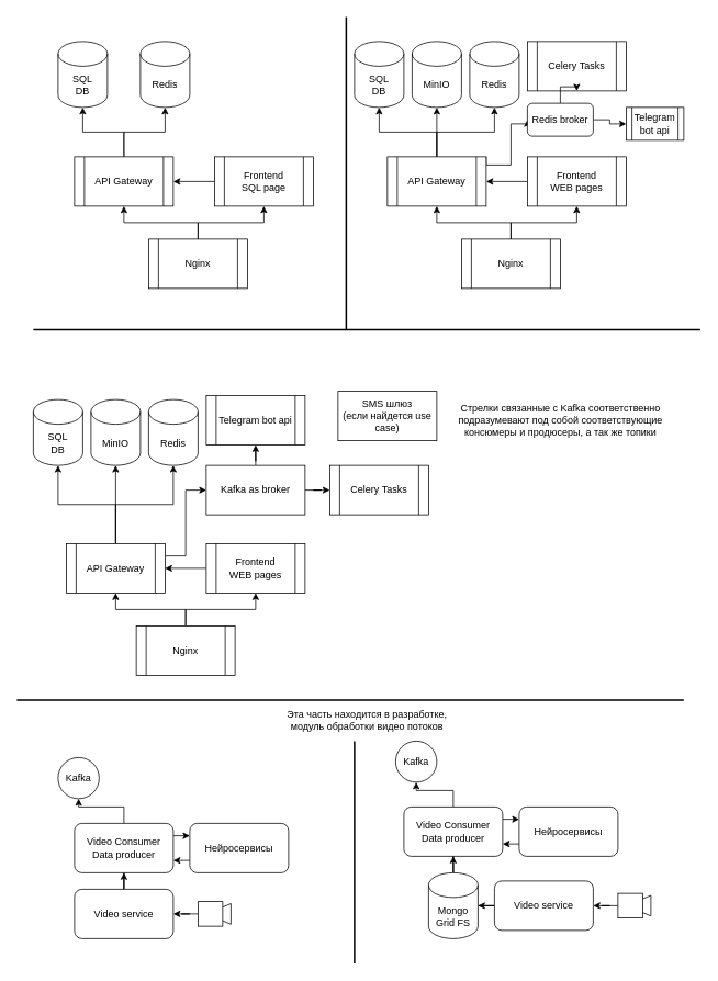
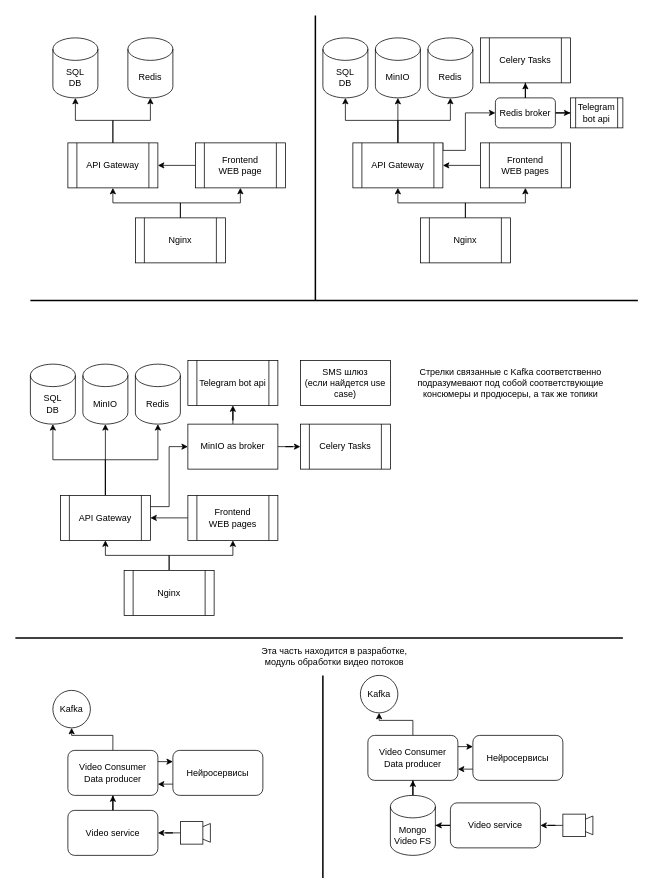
  <mxCell id="0" />
  <mxCell id="1" parent="0" />
  <mxCell id="2" value="" style="triangle;whiteSpace=wrap;html=1;direction=west;" vertex="1" parent="1"><mxGeometry x="250" y="1097.5" width="30" height="25" as="geometry" /></mxCell>
  <mxCell id="3" style="edgeStyle=orthogonalEdgeStyle;rounded=0;orthogonalLoop=1;jettySize=auto;html=1;" edge="1" parent="1" source="5" target="12"><mxGeometry relative="1" as="geometry" /></mxCell>
  <mxCell id="4" style="edgeStyle=orthogonalEdgeStyle;rounded=0;orthogonalLoop=1;jettySize=auto;html=1;entryX=0.5;entryY=1;entryDx=0;entryDy=0;entryPerimeter=0;" edge="1" parent="1" source="5" target="11"><mxGeometry relative="1" as="geometry" /></mxCell>
  <mxCell id="5" value="API Gateway" style="shape=process;whiteSpace=wrap;html=1;backgroundOutline=1;" vertex="1" parent="1"><mxGeometry x="90" y="190" width="120" height="60" as="geometry" /></mxCell>
  <mxCell id="6" style="edgeStyle=orthogonalEdgeStyle;rounded=0;orthogonalLoop=1;jettySize=auto;html=1;entryX=0.5;entryY=1;entryDx=0;entryDy=0;" edge="1" parent="1" source="8" target="10"><mxGeometry relative="1" as="geometry" /></mxCell>
  <mxCell id="7" style="edgeStyle=orthogonalEdgeStyle;rounded=0;orthogonalLoop=1;jettySize=auto;html=1;entryX=0.5;entryY=1;entryDx=0;entryDy=0;" edge="1" parent="1" source="8" target="5"><mxGeometry relative="1" as="geometry" /></mxCell>
  <mxCell id="8" value="Nginx" style="shape=process;whiteSpace=wrap;html=1;backgroundOutline=1;" vertex="1" parent="1"><mxGeometry x="180" y="290" width="120" height="60" as="geometry" /></mxCell>
  <mxCell id="9" style="edgeStyle=orthogonalEdgeStyle;rounded=0;orthogonalLoop=1;jettySize=auto;html=1;" edge="1" parent="1" source="10" target="5"><mxGeometry relative="1" as="geometry" /></mxCell>
- <mxCell id="10" value="&lt;div&gt;Frontend&lt;/div&gt;SQL page" style="shape=process;whiteSpace=wrap;html=1;backgroundOutline=1;" vertex="1" parent="1"><mxGeometry x="260" y="190" width="120" height="60" as="geometry" /></mxCell>
+ <mxCell id="10" value="&lt;div&gt;Frontend&lt;/div&gt;WEB page" style="shape=process;whiteSpace=wrap;html=1;backgroundOutline=1;" vertex="1" parent="1"><mxGeometry x="260" y="190" width="120" height="60" as="geometry" /></mxCell>
  <mxCell id="11" value="Redis" style="shape=cylinder3;whiteSpace=wrap;html=1;boundedLbl=1;backgroundOutline=1;size=15;" vertex="1" parent="1"><mxGeometry x="170" y="50" width="60" height="80" as="geometry" /></mxCell>
  <mxCell id="12" value="&lt;div&gt;SQL &lt;br&gt;&lt;/div&gt;&lt;div&gt;DB&lt;br&gt;&lt;/div&gt;" style="shape=cylinder3;whiteSpace=wrap;html=1;boundedLbl=1;backgroundOutline=1;size=15;" vertex="1" parent="1"><mxGeometry x="70" y="50" width="60" height="80" as="geometry" /></mxCell>
  <mxCell id="13" style="edgeStyle=orthogonalEdgeStyle;rounded=0;orthogonalLoop=1;jettySize=auto;html=1;" edge="1" parent="1" source="17" target="24"><mxGeometry relative="1" as="geometry" /></mxCell>
  <mxCell id="14" style="edgeStyle=orthogonalEdgeStyle;rounded=0;orthogonalLoop=1;jettySize=auto;html=1;entryX=0.5;entryY=1;entryDx=0;entryDy=0;entryPerimeter=0;" edge="1" parent="1" source="17" target="23"><mxGeometry relative="1" as="geometry" /></mxCell>
  <mxCell id="15" style="edgeStyle=orthogonalEdgeStyle;rounded=0;jumpSize=9;orthogonalLoop=1;jettySize=auto;html=1;exitX=1;exitY=0;exitDx=0;exitDy=0;entryX=0;entryY=0.5;entryDx=0;entryDy=0;strokeWidth=1;" edge="1" parent="1" source="17" target="29"><mxGeometry relative="1" as="geometry"><Array as="points"><mxPoint x="590" y="200" /><mxPoint x="620" y="200" /><mxPoint x="620" y="150" /></Array></mxGeometry></mxCell>
  <mxCell id="16" style="edgeStyle=orthogonalEdgeStyle;rounded=0;jumpSize=9;orthogonalLoop=1;jettySize=auto;html=1;strokeWidth=1;" edge="1" parent="1" source="17" target="32"><mxGeometry relative="1" as="geometry" /></mxCell>
  <mxCell id="17" value="API Gateway" style="shape=process;whiteSpace=wrap;html=1;backgroundOutline=1;" vertex="1" parent="1"><mxGeometry x="470" y="190" width="120" height="60" as="geometry" /></mxCell>
  <mxCell id="18" style="edgeStyle=orthogonalEdgeStyle;rounded=0;orthogonalLoop=1;jettySize=auto;html=1;entryX=0.5;entryY=1;entryDx=0;entryDy=0;" edge="1" parent="1" source="20" target="22"><mxGeometry relative="1" as="geometry" /></mxCell>
  <mxCell id="19" style="edgeStyle=orthogonalEdgeStyle;rounded=0;orthogonalLoop=1;jettySize=auto;html=1;entryX=0.5;entryY=1;entryDx=0;entryDy=0;" edge="1" parent="1" source="20" target="17"><mxGeometry relative="1" as="geometry" /></mxCell>
  <mxCell id="20" value="Nginx" style="shape=process;whiteSpace=wrap;html=1;backgroundOutline=1;" vertex="1" parent="1"><mxGeometry x="560" y="290" width="120" height="60" as="geometry" /></mxCell>
  <mxCell id="21" style="edgeStyle=orthogonalEdgeStyle;rounded=0;orthogonalLoop=1;jettySize=auto;html=1;" edge="1" parent="1" source="22" target="17"><mxGeometry relative="1" as="geometry" /></mxCell>
  <mxCell id="22" value="&lt;div&gt;Frontend&lt;/div&gt;WEB pages" style="shape=process;whiteSpace=wrap;html=1;backgroundOutline=1;" vertex="1" parent="1"><mxGeometry x="640" y="190" width="120" height="60" as="geometry" /></mxCell>
  <mxCell id="23" value="Redis" style="shape=cylinder3;whiteSpace=wrap;html=1;boundedLbl=1;backgroundOutline=1;size=15;" vertex="1" parent="1"><mxGeometry x="570" y="50" width="60" height="80" as="geometry" /></mxCell>
  <mxCell id="24" value="&lt;div&gt;SQL &lt;br&gt;&lt;/div&gt;&lt;div&gt;DB&lt;br&gt;&lt;/div&gt;" style="shape=cylinder3;whiteSpace=wrap;html=1;boundedLbl=1;backgroundOutline=1;size=15;" vertex="1" parent="1"><mxGeometry x="430" y="50" width="60" height="80" as="geometry" /></mxCell>
  <mxCell id="25" value="" style="endArrow=none;html=1;rounded=1;jumpSize=9;strokeWidth=2;" edge="1" parent="1"><mxGeometry width="50" height="50" relative="1" as="geometry"><mxPoint x="420" y="400" as="sourcePoint" /><mxPoint x="420" y="20" as="targetPoint" /></mxGeometry></mxCell>
  <mxCell id="26" value="Сelery Tasks" style="shape=process;whiteSpace=wrap;html=1;backgroundOutline=1;" vertex="1" parent="1"><mxGeometry x="640" y="50" width="120" height="60" as="geometry" /></mxCell>
  <mxCell id="27" value="" style="edgeStyle=orthogonalEdgeStyle;rounded=0;jumpSize=9;orthogonalLoop=1;jettySize=auto;html=1;strokeWidth=1;" edge="1" parent="1" source="29" target="26"><mxGeometry relative="1" as="geometry" /></mxCell>
  <mxCell id="28" style="edgeStyle=orthogonalEdgeStyle;rounded=0;jumpSize=9;orthogonalLoop=1;jettySize=auto;html=1;entryX=0;entryY=0.5;entryDx=0;entryDy=0;strokeWidth=1;" edge="1" parent="1" source="29" target="31"><mxGeometry relative="1" as="geometry" /></mxCell>
- <mxCell id="29" value="Redis broker" style="rounded=1;whiteSpace=wrap;html=1;" vertex="1" parent="1"><mxGeometry x="640" y="125" width="80" height="40" as="geometry" /></mxCell>
+ <mxCell id="29" value="Redis broker" style="rounded=1;whiteSpace=wrap;html=1;" vertex="1" parent="1"><mxGeometry x="660" y="130" width="80" height="40" as="geometry" /></mxCell>
  <mxCell id="30" value="" style="endArrow=none;html=1;rounded=1;jumpSize=9;strokeWidth=2;" edge="1" parent="1"><mxGeometry width="50" height="50" relative="1" as="geometry"><mxPoint x="40" y="400" as="sourcePoint" /><mxPoint x="850" y="400" as="targetPoint" /></mxGeometry></mxCell>
  <mxCell id="31" value="Telegram bot api" style="shape=process;whiteSpace=wrap;html=1;backgroundOutline=1;" vertex="1" parent="1"><mxGeometry x="760" y="130" width="70" height="40" as="geometry" /></mxCell>
  <mxCell id="32" value="MinIO" style="shape=cylinder3;whiteSpace=wrap;html=1;boundedLbl=1;backgroundOutline=1;size=15;" vertex="1" parent="1"><mxGeometry x="500" y="50" width="60" height="80" as="geometry" /></mxCell>
  <mxCell id="33" style="edgeStyle=orthogonalEdgeStyle;rounded=0;orthogonalLoop=1;jettySize=auto;html=1;" edge="1" parent="1" source="37" target="44"><mxGeometry relative="1" as="geometry" /></mxCell>
  <mxCell id="34" style="edgeStyle=orthogonalEdgeStyle;rounded=0;orthogonalLoop=1;jettySize=auto;html=1;entryX=0.5;entryY=1;entryDx=0;entryDy=0;entryPerimeter=0;" edge="1" parent="1" source="37" target="43"><mxGeometry relative="1" as="geometry" /></mxCell>
  <mxCell id="35" style="edgeStyle=orthogonalEdgeStyle;rounded=0;jumpSize=9;orthogonalLoop=1;jettySize=auto;html=1;strokeWidth=1;" edge="1" parent="1" source="37" target="47"><mxGeometry relative="1" as="geometry" /></mxCell>
  <mxCell id="36" style="edgeStyle=orthogonalEdgeStyle;rounded=0;jumpSize=9;orthogonalLoop=1;jettySize=auto;html=1;exitX=1;exitY=0.25;exitDx=0;exitDy=0;entryX=0;entryY=0.5;entryDx=0;entryDy=0;strokeWidth=1;" edge="1" parent="1" source="37" target="50"><mxGeometry relative="1" as="geometry" /></mxCell>
  <mxCell id="37" value="API Gateway" style="shape=process;whiteSpace=wrap;html=1;backgroundOutline=1;" vertex="1" parent="1"><mxGeometry x="80" y="660" width="120" height="60" as="geometry" /></mxCell>
  <mxCell id="38" style="edgeStyle=orthogonalEdgeStyle;rounded=0;orthogonalLoop=1;jettySize=auto;html=1;entryX=0.5;entryY=1;entryDx=0;entryDy=0;" edge="1" parent="1" source="40" target="42"><mxGeometry relative="1" as="geometry" /></mxCell>
  <mxCell id="39" style="edgeStyle=orthogonalEdgeStyle;rounded=0;orthogonalLoop=1;jettySize=auto;html=1;entryX=0.5;entryY=1;entryDx=0;entryDy=0;" edge="1" parent="1" source="40" target="37"><mxGeometry relative="1" as="geometry" /></mxCell>
  <mxCell id="40" value="Nginx" style="shape=process;whiteSpace=wrap;html=1;backgroundOutline=1;" vertex="1" parent="1"><mxGeometry x="165" y="760" width="120" height="60" as="geometry" /></mxCell>
  <mxCell id="41" style="edgeStyle=orthogonalEdgeStyle;rounded=0;orthogonalLoop=1;jettySize=auto;html=1;" edge="1" parent="1" source="42" target="37"><mxGeometry relative="1" as="geometry" /></mxCell>
  <mxCell id="42" value="&lt;div&gt;Frontend&lt;/div&gt;WEB pages" style="shape=process;whiteSpace=wrap;html=1;backgroundOutline=1;" vertex="1" parent="1"><mxGeometry x="250" y="660" width="120" height="60" as="geometry" /></mxCell>
  <mxCell id="43" value="Redis" style="shape=cylinder3;whiteSpace=wrap;html=1;boundedLbl=1;backgroundOutline=1;size=15;" vertex="1" parent="1"><mxGeometry x="180" y="485" width="60" height="80" as="geometry" /></mxCell>
  <mxCell id="44" value="&lt;div&gt;SQL &lt;br&gt;&lt;/div&gt;&lt;div&gt;DB&lt;br&gt;&lt;/div&gt;" style="shape=cylinder3;whiteSpace=wrap;html=1;boundedLbl=1;backgroundOutline=1;size=15;" vertex="1" parent="1"><mxGeometry x="40" y="485" width="60" height="80" as="geometry" /></mxCell>
  <mxCell id="45" value="Сelery Tasks" style="shape=process;whiteSpace=wrap;html=1;backgroundOutline=1;" vertex="1" parent="1"><mxGeometry x="400" y="565" width="120" height="60" as="geometry" /></mxCell>
  <mxCell id="46" value="Telegram bot api" style="shape=process;whiteSpace=wrap;html=1;backgroundOutline=1;" vertex="1" parent="1"><mxGeometry x="250" y="480" width="120" height="60" as="geometry" /></mxCell>
  <mxCell id="47" value="MinIO" style="shape=cylinder3;whiteSpace=wrap;html=1;boundedLbl=1;backgroundOutline=1;size=15;" vertex="1" parent="1"><mxGeometry x="110" y="485" width="60" height="80" as="geometry" /></mxCell>
  <mxCell id="48" style="edgeStyle=orthogonalEdgeStyle;rounded=0;jumpSize=9;orthogonalLoop=1;jettySize=auto;html=1;entryX=0;entryY=0.5;entryDx=0;entryDy=0;strokeWidth=1;" edge="1" parent="1" source="50" target="45"><mxGeometry relative="1" as="geometry" /></mxCell>
  <mxCell id="49" value="" style="edgeStyle=orthogonalEdgeStyle;rounded=0;jumpSize=9;orthogonalLoop=1;jettySize=auto;html=1;strokeWidth=1;" edge="1" parent="1" source="50" target="46"><mxGeometry relative="1" as="geometry" /></mxCell>
- <mxCell id="50" value="Kafka as broker" style="rounded=0;whiteSpace=wrap;html=1;" vertex="1" parent="1"><mxGeometry x="250" y="565" width="120" height="60" as="geometry" /></mxCell>
- <mxCell id="51" value="&lt;div&gt;SMS шлюз&lt;/div&gt;&lt;div&gt;(если найдется use case)&lt;br&gt;&lt;/div&gt;" style="rounded=0;whiteSpace=wrap;html=1;" vertex="1" parent="1"><mxGeometry x="410" y="475" width="120" height="60" as="geometry" /></mxCell>
+ <mxCell id="50" value="MinIO as broker" style="rounded=0;whiteSpace=wrap;html=1;" vertex="1" parent="1"><mxGeometry x="250" y="565" width="120" height="60" as="geometry" /></mxCell>
+ <mxCell id="51" value="&lt;div&gt;SMS шлюз&lt;/div&gt;&lt;div&gt;(если найдется use case)&lt;br&gt;&lt;/div&gt;" style="rounded=0;whiteSpace=wrap;html=1;" vertex="1" parent="1"><mxGeometry x="400" y="480" width="120" height="60" as="geometry" /></mxCell>
  <mxCell id="52" style="edgeStyle=orthogonalEdgeStyle;rounded=0;jumpSize=9;orthogonalLoop=1;jettySize=auto;html=1;entryX=0.5;entryY=1;entryDx=0;entryDy=0;strokeWidth=1;" edge="1" parent="1" source="53" target="56"><mxGeometry relative="1" as="geometry" /></mxCell>
  <mxCell id="53" value="Video service" style="rounded=1;whiteSpace=wrap;html=1;" vertex="1" parent="1"><mxGeometry x="90" y="1080" width="120" height="60" as="geometry" /></mxCell>
  <mxCell id="54" style="edgeStyle=orthogonalEdgeStyle;rounded=0;jumpSize=9;orthogonalLoop=1;jettySize=auto;html=1;exitX=1;exitY=0.25;exitDx=0;exitDy=0;entryX=0;entryY=0.25;entryDx=0;entryDy=0;strokeWidth=1;" edge="1" parent="1" source="56" target="58"><mxGeometry relative="1" as="geometry" /></mxCell>
  <mxCell id="55" style="edgeStyle=orthogonalEdgeStyle;rounded=0;jumpSize=9;orthogonalLoop=1;jettySize=auto;html=1;strokeWidth=1;" edge="1" parent="1" source="56" target="59"><mxGeometry relative="1" as="geometry"><mxPoint x="100" y="960" as="targetPoint" /></mxGeometry></mxCell>
  <mxCell id="56" value="Video Consumer&lt;br&gt;Data producer" style="rounded=1;whiteSpace=wrap;html=1;" vertex="1" parent="1"><mxGeometry x="90" y="1000" width="120" height="60" as="geometry" /></mxCell>
  <mxCell id="57" style="edgeStyle=orthogonalEdgeStyle;rounded=0;jumpSize=9;orthogonalLoop=1;jettySize=auto;html=1;exitX=0;exitY=0.75;exitDx=0;exitDy=0;entryX=1;entryY=0.75;entryDx=0;entryDy=0;strokeWidth=1;" edge="1" parent="1" source="58" target="56"><mxGeometry relative="1" as="geometry" /></mxCell>
  <mxCell id="58" value="Нейросервисы" style="rounded=1;whiteSpace=wrap;html=1;" vertex="1" parent="1"><mxGeometry x="230" y="1000" width="120" height="60" as="geometry" /></mxCell>
  <mxCell id="59" value="Kafka" style="ellipse;whiteSpace=wrap;html=1;aspect=fixed;" vertex="1" parent="1"><mxGeometry x="70" y="920" width="50" height="50" as="geometry" /></mxCell>
  <mxCell id="60" value="&lt;div&gt;Эта часть находится в разработке, &lt;br&gt;&lt;/div&gt;&lt;div&gt;модуль обработки видео потоков&lt;/div&gt;" style="text;html=1;align=center;verticalAlign=middle;resizable=0;points=[];autosize=1;strokeColor=none;fillColor=none;" vertex="1" parent="1"><mxGeometry x="340" y="860" width="210" height="30" as="geometry" /></mxCell>
  <mxCell id="61" value="" style="endArrow=none;html=1;rounded=1;jumpSize=9;strokeWidth=2;" edge="1" parent="1"><mxGeometry width="50" height="50" relative="1" as="geometry"><mxPoint x="20" y="850" as="sourcePoint" /><mxPoint x="830" y="850" as="targetPoint" /></mxGeometry></mxCell>
  <mxCell id="62" value="&lt;div&gt;Стрелки связанные с Kafka соответственно &lt;br&gt;&lt;/div&gt;&lt;div&gt;подразумевают под собой соответствующие &lt;br&gt;&lt;/div&gt;&lt;div&gt;консюмеры и продюсеры, а так же топики &lt;/div&gt;" style="text;html=1;align=center;verticalAlign=middle;resizable=0;points=[];autosize=1;strokeColor=none;fillColor=none;" vertex="1" parent="1"><mxGeometry x="550" y="485" width="260" height="50" as="geometry" /></mxCell>
  <mxCell id="63" value="" style="edgeStyle=orthogonalEdgeStyle;rounded=0;jumpSize=9;orthogonalLoop=1;jettySize=auto;html=1;strokeWidth=1;" edge="1" parent="1" source="64" target="53"><mxGeometry relative="1" as="geometry" /></mxCell>
  <mxCell id="64" value="" style="whiteSpace=wrap;html=1;aspect=fixed;" vertex="1" parent="1"><mxGeometry x="240" y="1095" width="30" height="30" as="geometry" /></mxCell>
  <mxCell id="65" value="" style="triangle;whiteSpace=wrap;html=1;direction=west;" vertex="1" parent="1"><mxGeometry x="760" y="1087.5" width="30" height="25" as="geometry" /></mxCell>
  <mxCell id="66" value="" style="edgeStyle=orthogonalEdgeStyle;rounded=0;jumpSize=9;orthogonalLoop=1;jettySize=auto;html=1;strokeWidth=1;" edge="1" parent="1" source="67" target="77"><mxGeometry relative="1" as="geometry" /></mxCell>
  <mxCell id="67" value="Video service" style="rounded=1;whiteSpace=wrap;html=1;" vertex="1" parent="1"><mxGeometry x="600" y="1070" width="120" height="60" as="geometry" /></mxCell>
  <mxCell id="68" style="edgeStyle=orthogonalEdgeStyle;rounded=0;jumpSize=9;orthogonalLoop=1;jettySize=auto;html=1;exitX=1;exitY=0.25;exitDx=0;exitDy=0;entryX=0;entryY=0.25;entryDx=0;entryDy=0;strokeWidth=1;" edge="1" parent="1" source="70" target="72"><mxGeometry relative="1" as="geometry" /></mxCell>
  <mxCell id="69" style="edgeStyle=orthogonalEdgeStyle;rounded=0;jumpSize=9;orthogonalLoop=1;jettySize=auto;html=1;strokeWidth=1;" edge="1" parent="1" source="70" target="73"><mxGeometry relative="1" as="geometry"><mxPoint x="510" y="940" as="targetPoint" /></mxGeometry></mxCell>
  <mxCell id="70" value="Video Consumer&lt;br&gt;Data producer" style="rounded=1;whiteSpace=wrap;html=1;" vertex="1" parent="1"><mxGeometry x="490" y="980" width="120" height="60" as="geometry" /></mxCell>
  <mxCell id="71" style="edgeStyle=orthogonalEdgeStyle;rounded=0;jumpSize=9;orthogonalLoop=1;jettySize=auto;html=1;exitX=0;exitY=0.75;exitDx=0;exitDy=0;entryX=1;entryY=0.75;entryDx=0;entryDy=0;strokeWidth=1;" edge="1" parent="1" source="72" target="70"><mxGeometry relative="1" as="geometry" /></mxCell>
  <mxCell id="72" value="Нейросервисы" style="rounded=1;whiteSpace=wrap;html=1;" vertex="1" parent="1"><mxGeometry x="630" y="980" width="120" height="60" as="geometry" /></mxCell>
  <mxCell id="73" value="Kafka" style="ellipse;whiteSpace=wrap;html=1;aspect=fixed;" vertex="1" parent="1"><mxGeometry x="480" y="900" width="50" height="50" as="geometry" /></mxCell>
  <mxCell id="74" value="" style="edgeStyle=orthogonalEdgeStyle;rounded=0;jumpSize=9;orthogonalLoop=1;jettySize=auto;html=1;strokeWidth=1;" edge="1" parent="1" source="75" target="67"><mxGeometry relative="1" as="geometry" /></mxCell>
  <mxCell id="75" value="" style="whiteSpace=wrap;html=1;aspect=fixed;" vertex="1" parent="1"><mxGeometry x="750" y="1085" width="30" height="30" as="geometry" /></mxCell>
  <mxCell id="76" value="" style="edgeStyle=orthogonalEdgeStyle;rounded=0;jumpSize=9;orthogonalLoop=1;jettySize=auto;html=1;strokeWidth=1;" edge="1" parent="1" source="77" target="70"><mxGeometry relative="1" as="geometry" /></mxCell>
- <mxCell id="77" value="&lt;div&gt;Mongo&lt;/div&gt;&lt;div&gt;Grid FS&lt;br&gt;&lt;/div&gt;" style="shape=cylinder3;whiteSpace=wrap;html=1;boundedLbl=1;backgroundOutline=1;size=15;" vertex="1" parent="1"><mxGeometry x="520" y="1060" width="60" height="80" as="geometry" /></mxCell>
+ <mxCell id="77" value="&lt;div&gt;Mongo&lt;/div&gt;&lt;div&gt;Video FS&lt;br&gt;&lt;/div&gt;" style="shape=cylinder3;whiteSpace=wrap;html=1;boundedLbl=1;backgroundOutline=1;size=15;" vertex="1" parent="1"><mxGeometry x="520" y="1060" width="60" height="80" as="geometry" /></mxCell>
  <mxCell id="78" value="" style="endArrow=none;html=1;rounded=1;jumpSize=9;strokeWidth=2;" edge="1" parent="1"><mxGeometry width="50" height="50" relative="1" as="geometry"><mxPoint x="430" y="1170" as="sourcePoint" /><mxPoint x="430" y="900" as="targetPoint" /></mxGeometry></mxCell>
